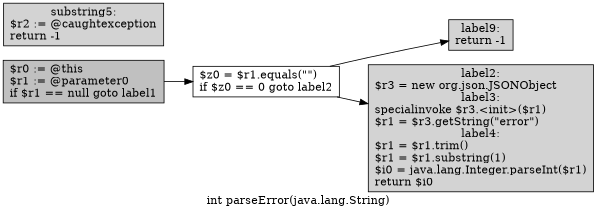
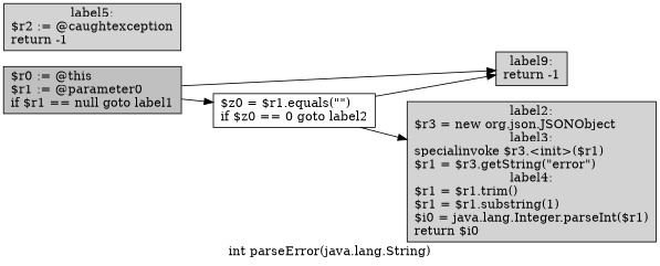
  digraph {
    label="int parseError(java.lang.String)"
    rankdir=LR
    node [fillcolor=lightgray shape=box style=filled]
    n1 [fillcolor=gray label="$r0 := @this\l$r1 := @parameter0\lif $r1 == null goto label1\l"]
    n2 [label="$z0 = $r1.equals(\"\")\lif $z0 == 0 goto label2\l" fillcolor="" style=""]
    n3 [label="label9:\nreturn -1\l"]
    n4 [label="label2:\n$r3 = new org.json.JSONObject\llabel3:\nspecialinvoke $r3.<init>($r1)\l$r1 = $r3.getString(\"error\")\llabel4:\n$r1 = $r1.trim()\l$r1 = $r1.substring(1)\l$i0 = java.lang.Integer.parseInt($r1)\lreturn $i0\l"]
-   n5 [label="substring5:\n$r2 := @caughtexception\lreturn -1\l"]
+   n5 [label="label5:\n$r2 := @caughtexception\lreturn -1\l"]
    n1 -> n2
+   n1 -> n3
    n2 -> n3
    n2 -> n4
  }
